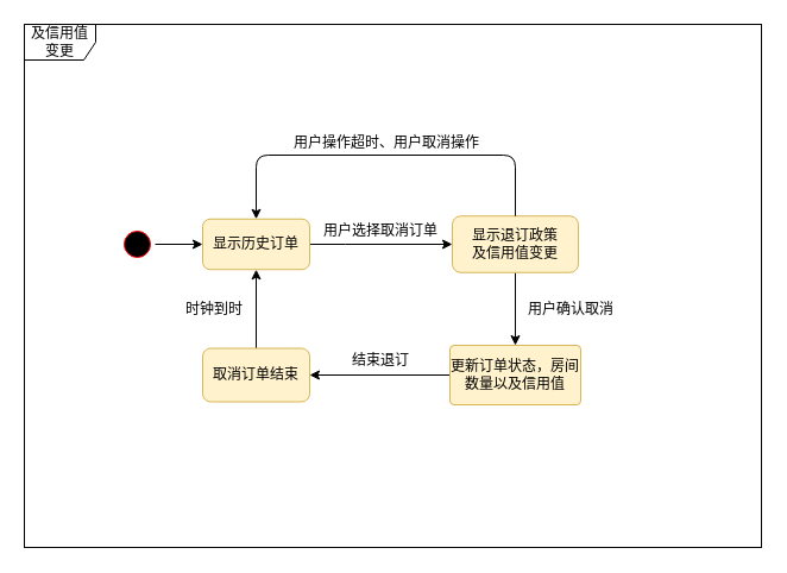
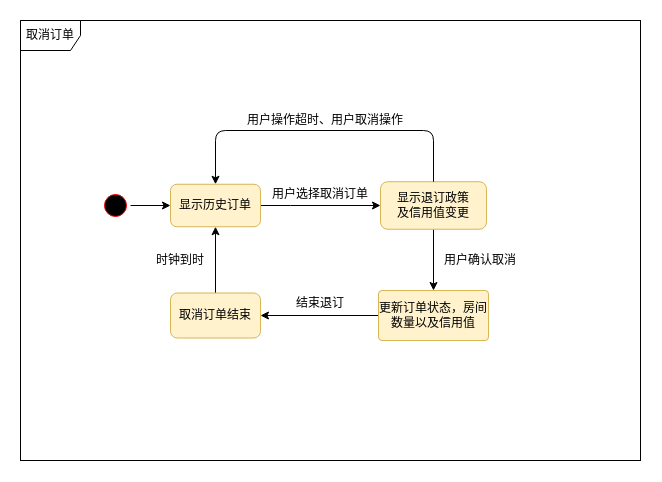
  <mxCell id="0" />
  <mxCell id="1" parent="0" />
  <mxCell id="2" value="" style="rounded=0;whiteSpace=wrap;html=1;" vertex="1" parent="1"><mxGeometry x="20" y="20" width="620" height="440" as="geometry" /></mxCell>
  <mxCell id="3" style="edgeStyle=orthogonalEdgeStyle;rounded=0;orthogonalLoop=1;jettySize=auto;html=1;entryX=0;entryY=0.5;entryDx=0;entryDy=0;" edge="1" parent="1" source="4" target="8"><mxGeometry relative="1" as="geometry"><mxPoint x="190" y="205" as="targetPoint" /></mxGeometry></mxCell>
  <mxCell id="4" value="" style="ellipse;html=1;shape=startState;fillColor=#000000;strokeColor=#ff0000;" vertex="1" parent="1"><mxGeometry x="100" y="190" width="30" height="30" as="geometry" /></mxCell>
  <mxCell id="5" style="edgeStyle=orthogonalEdgeStyle;rounded=0;orthogonalLoop=1;jettySize=auto;html=1;entryX=0;entryY=0.5;entryDx=0;entryDy=0;exitX=1;exitY=0.5;exitDx=0;exitDy=0;" edge="1" parent="1" source="8" target="7"><mxGeometry relative="1" as="geometry"><mxPoint x="280" y="205" as="sourcePoint" /><Array as="points"><mxPoint x="290" y="205" /></Array></mxGeometry></mxCell>
  <mxCell id="6" style="edgeStyle=orthogonalEdgeStyle;rounded=0;orthogonalLoop=1;jettySize=auto;html=1;entryX=0.5;entryY=0;entryDx=0;entryDy=0;" edge="1" parent="1" source="7" target="13"><mxGeometry relative="1" as="geometry" /></mxCell>
  <mxCell id="7" value="显示退订政策&lt;br&gt;及信用值变更" style="rounded=1;whiteSpace=wrap;html=1;strokeColor=#d6b656;fillColor=#fff2cc;" vertex="1" parent="1"><mxGeometry x="380" y="181.25" width="106" height="47.5" as="geometry" /></mxCell>
  <mxCell id="8" value="显示历史订单" style="rounded=1;whiteSpace=wrap;html=1;strokeColor=#d6b656;fillColor=#fff2cc;" vertex="1" parent="1"><mxGeometry x="170" y="183.75" width="90" height="42.5" as="geometry" /></mxCell>
  <mxCell id="9" value="用户选择取消订单" style="text;html=1;strokeColor=none;fillColor=none;align=center;verticalAlign=middle;whiteSpace=wrap;rounded=0;" vertex="1" parent="1"><mxGeometry x="260" y="183.75" width="120" height="20" as="geometry" /></mxCell>
  <mxCell id="10" value="" style="endArrow=classic;html=1;exitX=0.5;exitY=0;exitDx=0;exitDy=0;entryX=0.5;entryY=0;entryDx=0;entryDy=0;" edge="1" parent="1" source="7" target="8"><mxGeometry width="50" height="50" relative="1" as="geometry"><mxPoint x="340" y="270" as="sourcePoint" /><mxPoint x="390" y="220" as="targetPoint" /><Array as="points"><mxPoint x="433" y="130" /><mxPoint x="215" y="130" /></Array></mxGeometry></mxCell>
  <mxCell id="11" value="用户操作超时、用户取消操作" style="text;html=1;strokeColor=none;fillColor=none;align=center;verticalAlign=middle;whiteSpace=wrap;rounded=0;" vertex="1" parent="1"><mxGeometry x="240" y="110" width="170" height="20" as="geometry" /></mxCell>
  <mxCell id="12" style="edgeStyle=orthogonalEdgeStyle;rounded=0;orthogonalLoop=1;jettySize=auto;html=1;entryX=1;entryY=0.5;entryDx=0;entryDy=0;" edge="1" parent="1" source="13" target="16"><mxGeometry relative="1" as="geometry" /></mxCell>
  <mxCell id="13" value="更新订单状态，房间数量以及信用值" style="rounded=1;whiteSpace=wrap;html=1;strokeColor=#d6b656;fillColor=#fff2cc;arcSize=7;" vertex="1" parent="1"><mxGeometry x="378" y="290" width="110" height="50" as="geometry" /></mxCell>
  <mxCell id="14" value="用户确认取消" style="text;html=1;strokeColor=none;fillColor=none;align=center;verticalAlign=middle;whiteSpace=wrap;rounded=0;" vertex="1" parent="1"><mxGeometry x="440" y="250" width="80" height="20" as="geometry" /></mxCell>
  <mxCell id="15" style="edgeStyle=orthogonalEdgeStyle;rounded=0;orthogonalLoop=1;jettySize=auto;html=1;entryX=0.5;entryY=1;entryDx=0;entryDy=0;" edge="1" parent="1" source="16" target="8"><mxGeometry relative="1" as="geometry" /></mxCell>
  <mxCell id="16" value="取消订单结束" style="rounded=1;whiteSpace=wrap;html=1;strokeColor=#d6b656;fillColor=#fff2cc;" vertex="1" parent="1"><mxGeometry x="170" y="292.5" width="90" height="45" as="geometry" /></mxCell>
  <mxCell id="17" value="结束退订" style="text;html=1;strokeColor=none;fillColor=none;align=center;verticalAlign=middle;whiteSpace=wrap;rounded=0;" vertex="1" parent="1"><mxGeometry x="295" y="292.5" width="50" height="20" as="geometry" /></mxCell>
  <mxCell id="18" value="时钟到时" style="text;html=1;strokeColor=none;fillColor=none;align=center;verticalAlign=middle;whiteSpace=wrap;rounded=0;" vertex="1" parent="1"><mxGeometry x="150" y="250" width="60" height="20" as="geometry" /></mxCell>
- <mxCell id="19" value="及信用值变更" style="shape=umlFrame;whiteSpace=wrap;html=1;strokeColor=#000000;" vertex="1" parent="1"><mxGeometry x="20" y="20" width="620" height="440" as="geometry" /></mxCell>
+ <mxCell id="19" value="取消订单" style="shape=umlFrame;whiteSpace=wrap;html=1;strokeColor=#000000;" vertex="1" parent="1"><mxGeometry x="20" y="20" width="620" height="440" as="geometry" /></mxCell>
